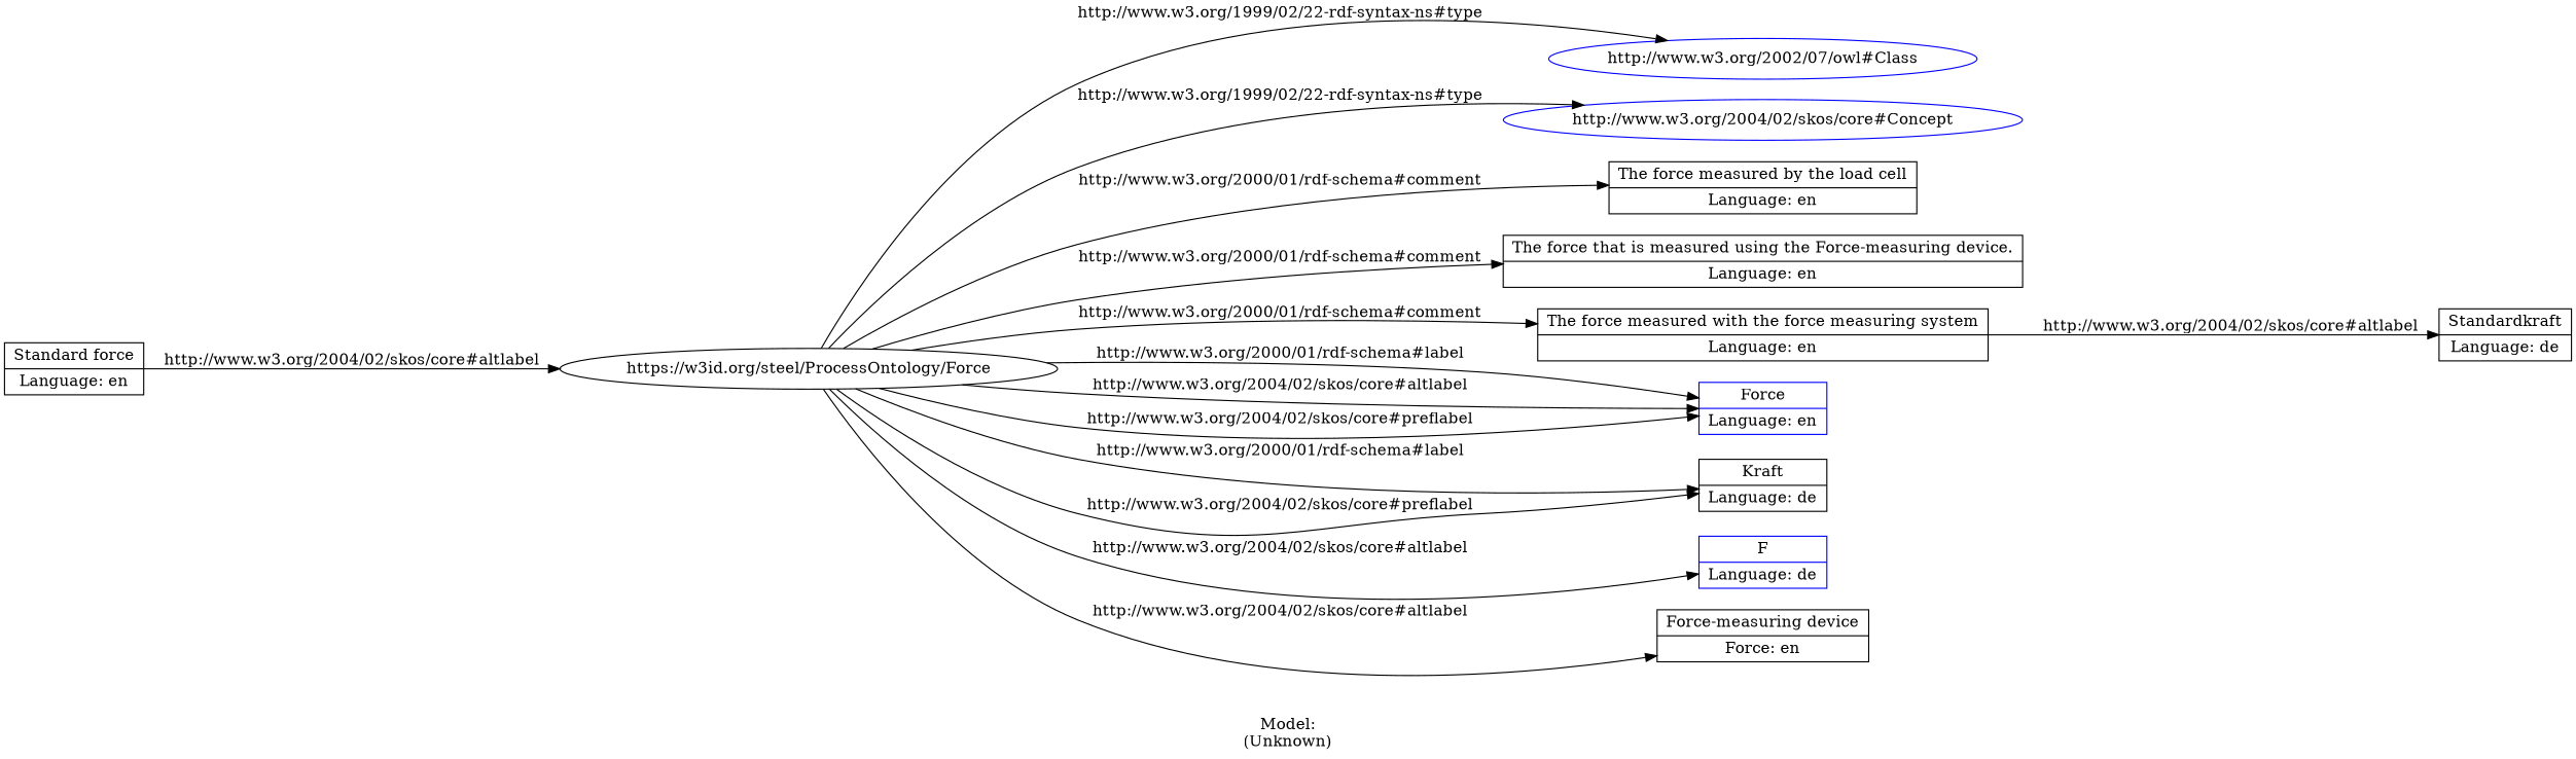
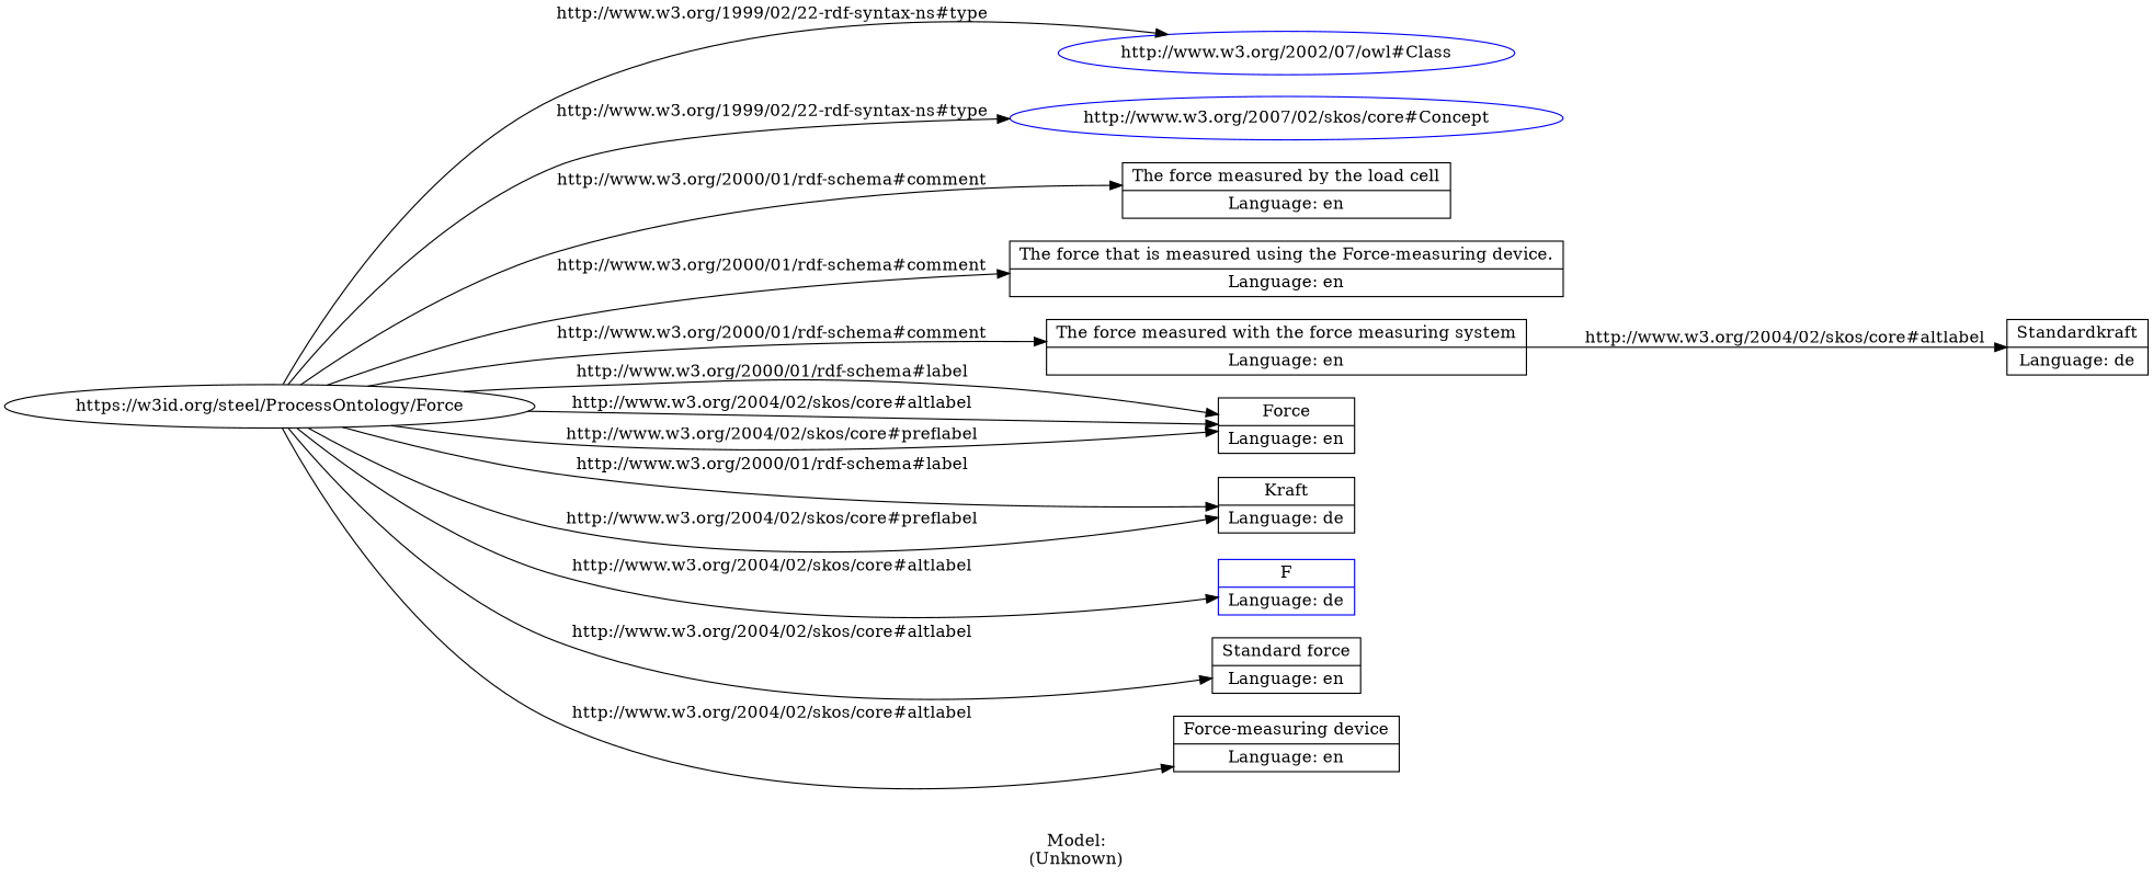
  digraph {
    label="\n\nModel:\n(Unknown)"
    rankdir=LR
    node [shape=record]
    n1 [color=black label="https://w3id.org/steel/ProcessOntology/Force" shape=ellipse]
    n2 [color=blue label="http://www.w3.org/2002/07/owl#Class" shape=ellipse]
-   n3 [color=blue label="http://www.w3.org/2004/02/skos/core#Concept" shape=ellipse]
+   n3 [color=blue label="http://www.w3.org/2007/02/skos/core#Concept" shape=ellipse]
    n4 [label="The force measured by the load cell|Language: en"]
    n5 [label="The force that is measured using the Force-measuring device.|Language: en"]
    n6 [label="The force measured with the force measuring system|Language: en"]
-   n7 [label="Force|Language: en" color=blue]
+   n7 [label="Force|Language: en"]
    n8 [label="Kraft|Language: de"]
    n9 [color=blue label="F|Language: de"]
    n10 [label="Standard force|Language: en"]
-   n11 [label="Force-measuring device|Force: en"]
+   n11 [label="Force-measuring device|Language: en"]
    n12 [label="Standardkraft|Language: de"]
    n1 -> n2 [label="http://www.w3.org/1999/02/22-rdf-syntax-ns#type"]
    n1 -> n3 [label="http://www.w3.org/1999/02/22-rdf-syntax-ns#type"]
    n1 -> n4 [label="http://www.w3.org/2000/01/rdf-schema#comment"]
    n1 -> n5 [label="http://www.w3.org/2000/01/rdf-schema#comment"]
    n1 -> n6 [label="http://www.w3.org/2000/01/rdf-schema#comment"]
    n1 -> n7 [label="http://www.w3.org/2000/01/rdf-schema#label"]
    n1 -> n7 [label="http://www.w3.org/2004/02/skos/core#altlabel"]
    n1 -> n7 [label="http://www.w3.org/2004/02/skos/core#preflabel"]
    n1 -> n8 [label="http://www.w3.org/2000/01/rdf-schema#label"]
    n1 -> n8 [label="http://www.w3.org/2004/02/skos/core#preflabel"]
    n1 -> n9 [label="http://www.w3.org/2004/02/skos/core#altlabel"]
-   n10 -> n1 [label="http://www.w3.org/2004/02/skos/core#altlabel"]
+   n1 -> n10 [label="http://www.w3.org/2004/02/skos/core#altlabel"]
    n1 -> n11 [label="http://www.w3.org/2004/02/skos/core#altlabel"]
    n6 -> n12 [label="http://www.w3.org/2004/02/skos/core#altlabel"]
  }
